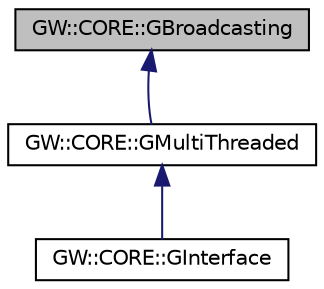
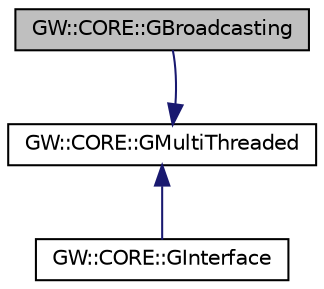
  digraph {
    node [color=black fillcolor=white fontname=Helvetica fontsize=10 shape=record style=filled]
    edge [color=midnightblue dir=back fontname=Helvetica fontsize=10 labelfontname=Helvetica labelfontsize=10 style=solid]
    n1 [fillcolor=grey75 fontcolor=black height=0.2 label="GW::CORE::GBroadcasting" width=0.4]
    n2 [height=0.2 label="GW::CORE::GMultiThreaded" width=0.4]
    n3 [height=0.2 label="GW::CORE::GInterface" width=0.4]
-   n1 -> n2
+   n2 -> n1
    n2 -> n3
  }
